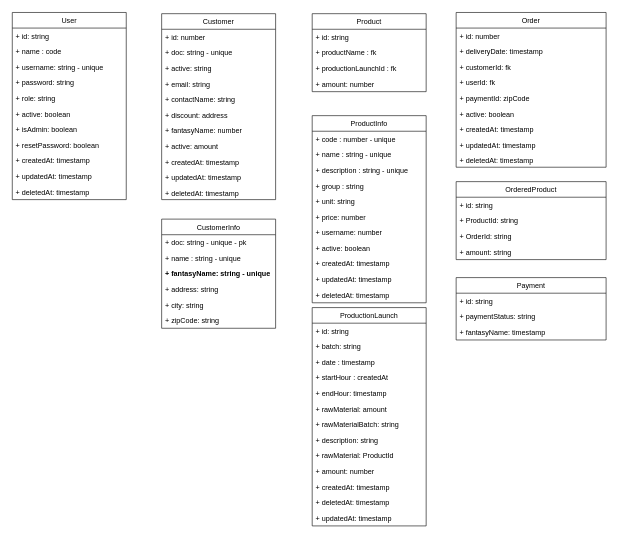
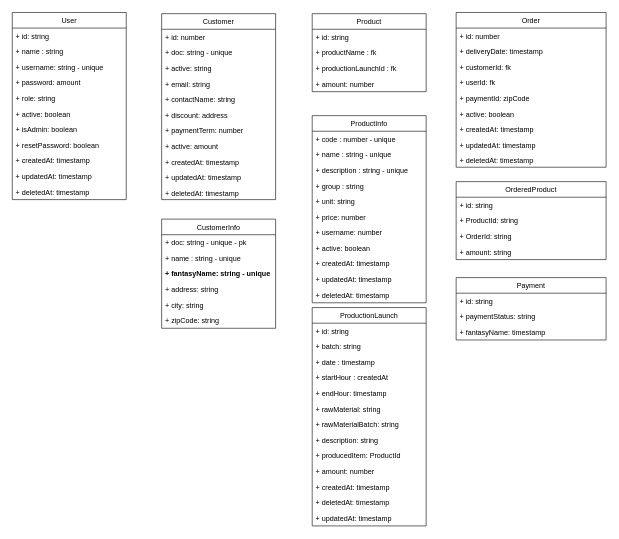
  <mxCell id="0" />
  <mxCell id="1" parent="0" />
  <mxCell id="2" value="User" style="swimlane;fontStyle=0;childLayout=stackLayout;horizontal=1;startSize=26;fillColor=none;horizontalStack=0;resizeParent=1;resizeParentMax=0;resizeLast=0;collapsible=1;marginBottom=0;" parent="1" vertex="1"><mxGeometry x="20" y="20" width="190" height="312" as="geometry"><mxRectangle x="50" y="58" width="70" height="30" as="alternateBounds" /></mxGeometry></mxCell>
  <mxCell id="3" value="+ id: string" style="text;strokeColor=none;fillColor=none;align=left;verticalAlign=top;spacingLeft=4;spacingRight=4;overflow=hidden;rotatable=0;points=[[0,0.5],[1,0.5]];portConstraint=eastwest;" parent="2" vertex="1"><mxGeometry y="26" width="190" height="26" as="geometry" /></mxCell>
- <mxCell id="4" value="+ name : code" style="text;strokeColor=none;fillColor=none;align=left;verticalAlign=top;spacingLeft=4;spacingRight=4;overflow=hidden;rotatable=0;points=[[0,0.5],[1,0.5]];portConstraint=eastwest;" parent="2" vertex="1"><mxGeometry y="52" width="190" height="26" as="geometry" /></mxCell>
+ <mxCell id="4" value="+ name : string" style="text;strokeColor=none;fillColor=none;align=left;verticalAlign=top;spacingLeft=4;spacingRight=4;overflow=hidden;rotatable=0;points=[[0,0.5],[1,0.5]];portConstraint=eastwest;" parent="2" vertex="1"><mxGeometry y="52" width="190" height="26" as="geometry" /></mxCell>
  <mxCell id="5" value="+ username: string - unique" style="text;strokeColor=none;fillColor=none;align=left;verticalAlign=top;spacingLeft=4;spacingRight=4;overflow=hidden;rotatable=0;points=[[0,0.5],[1,0.5]];portConstraint=eastwest;" parent="2" vertex="1"><mxGeometry y="78" width="190" height="26" as="geometry" /></mxCell>
- <mxCell id="6" value="+ password: string" style="text;strokeColor=none;fillColor=none;align=left;verticalAlign=top;spacingLeft=4;spacingRight=4;overflow=hidden;rotatable=0;points=[[0,0.5],[1,0.5]];portConstraint=eastwest;" parent="2" vertex="1"><mxGeometry y="104" width="190" height="26" as="geometry" /></mxCell>
+ <mxCell id="6" value="+ password: amount" style="text;strokeColor=none;fillColor=none;align=left;verticalAlign=top;spacingLeft=4;spacingRight=4;overflow=hidden;rotatable=0;points=[[0,0.5],[1,0.5]];portConstraint=eastwest;" parent="2" vertex="1"><mxGeometry y="104" width="190" height="26" as="geometry" /></mxCell>
  <mxCell id="7" value="+ role: string" style="text;strokeColor=none;fillColor=none;align=left;verticalAlign=top;spacingLeft=4;spacingRight=4;overflow=hidden;rotatable=0;points=[[0,0.5],[1,0.5]];portConstraint=eastwest;" parent="2" vertex="1"><mxGeometry y="130" width="190" height="26" as="geometry" /></mxCell>
  <mxCell id="8" value="+ active: boolean" style="text;strokeColor=none;fillColor=none;align=left;verticalAlign=top;spacingLeft=4;spacingRight=4;overflow=hidden;rotatable=0;points=[[0,0.5],[1,0.5]];portConstraint=eastwest;" parent="2" vertex="1"><mxGeometry y="156" width="190" height="26" as="geometry" /></mxCell>
  <mxCell id="9" value="+ isAdmin: boolean" style="text;strokeColor=none;fillColor=none;align=left;verticalAlign=top;spacingLeft=4;spacingRight=4;overflow=hidden;rotatable=0;points=[[0,0.5],[1,0.5]];portConstraint=eastwest;" parent="2" vertex="1"><mxGeometry y="182" width="190" height="26" as="geometry" /></mxCell>
  <mxCell id="10" value="+ resetPassword: boolean" style="text;strokeColor=none;fillColor=none;align=left;verticalAlign=top;spacingLeft=4;spacingRight=4;overflow=hidden;rotatable=0;points=[[0,0.5],[1,0.5]];portConstraint=eastwest;" parent="2" vertex="1"><mxGeometry y="208" width="190" height="26" as="geometry" /></mxCell>
  <mxCell id="11" value="+ createdAt: timestamp" style="text;strokeColor=none;fillColor=none;align=left;verticalAlign=top;spacingLeft=4;spacingRight=4;overflow=hidden;rotatable=0;points=[[0,0.5],[1,0.5]];portConstraint=eastwest;" parent="2" vertex="1"><mxGeometry y="234" width="190" height="26" as="geometry" /></mxCell>
  <mxCell id="12" value="+ updatedAt: timestamp" style="text;strokeColor=none;fillColor=none;align=left;verticalAlign=top;spacingLeft=4;spacingRight=4;overflow=hidden;rotatable=0;points=[[0,0.5],[1,0.5]];portConstraint=eastwest;" parent="2" vertex="1"><mxGeometry y="260" width="190" height="26" as="geometry" /></mxCell>
  <mxCell id="13" value="+ deletedAt: timestamp" style="text;strokeColor=none;fillColor=none;align=left;verticalAlign=top;spacingLeft=4;spacingRight=4;overflow=hidden;rotatable=0;points=[[0,0.5],[1,0.5]];portConstraint=eastwest;" parent="2" vertex="1"><mxGeometry y="286" width="190" height="26" as="geometry" /></mxCell>
  <mxCell id="14" value="Customer" style="swimlane;fontStyle=0;childLayout=stackLayout;horizontal=1;startSize=26;fillColor=none;horizontalStack=0;resizeParent=1;resizeParentMax=0;resizeLast=0;collapsible=1;marginBottom=0;" parent="1" vertex="1"><mxGeometry x="269" y="22" width="190" height="310" as="geometry"><mxRectangle x="280" y="60" width="90" height="30" as="alternateBounds" /></mxGeometry></mxCell>
  <mxCell id="15" value="+ id: number" style="text;strokeColor=none;fillColor=none;align=left;verticalAlign=top;spacingLeft=4;spacingRight=4;overflow=hidden;rotatable=0;points=[[0,0.5],[1,0.5]];portConstraint=eastwest;" parent="14" vertex="1"><mxGeometry y="26" width="190" height="26" as="geometry" /></mxCell>
  <mxCell id="16" value="+ doc: string - unique" style="text;strokeColor=none;fillColor=none;align=left;verticalAlign=top;spacingLeft=4;spacingRight=4;overflow=hidden;rotatable=0;points=[[0,0.5],[1,0.5]];portConstraint=eastwest;" parent="14" vertex="1"><mxGeometry y="52" width="190" height="26" as="geometry" /></mxCell>
  <mxCell id="17" value="+ active: string" style="text;strokeColor=none;fillColor=none;align=left;verticalAlign=top;spacingLeft=4;spacingRight=4;overflow=hidden;rotatable=0;points=[[0,0.5],[1,0.5]];portConstraint=eastwest;" parent="14" vertex="1"><mxGeometry y="78" width="190" height="26" as="geometry" /></mxCell>
  <mxCell id="18" value="+ email: string" style="text;strokeColor=none;fillColor=none;align=left;verticalAlign=top;spacingLeft=4;spacingRight=4;overflow=hidden;rotatable=0;points=[[0,0.5],[1,0.5]];portConstraint=eastwest;" parent="14" vertex="1"><mxGeometry y="104" width="190" height="26" as="geometry" /></mxCell>
  <mxCell id="19" value="+ contactName: string" style="text;strokeColor=none;fillColor=none;align=left;verticalAlign=top;spacingLeft=4;spacingRight=4;overflow=hidden;rotatable=0;points=[[0,0.5],[1,0.5]];portConstraint=eastwest;" parent="14" vertex="1"><mxGeometry y="130" width="190" height="26" as="geometry" /></mxCell>
  <mxCell id="20" value="+ discount: address" style="text;strokeColor=none;fillColor=none;align=left;verticalAlign=top;spacingLeft=4;spacingRight=4;overflow=hidden;rotatable=0;points=[[0,0.5],[1,0.5]];portConstraint=eastwest;" parent="14" vertex="1"><mxGeometry y="156" width="190" height="26" as="geometry" /></mxCell>
- <mxCell id="21" value="+ fantasyName: number" style="text;strokeColor=none;fillColor=none;align=left;verticalAlign=top;spacingLeft=4;spacingRight=4;overflow=hidden;rotatable=0;points=[[0,0.5],[1,0.5]];portConstraint=eastwest;" parent="14" vertex="1"><mxGeometry y="182" width="190" height="26" as="geometry" /></mxCell>
+ <mxCell id="21" value="+ paymentTerm: number" style="text;strokeColor=none;fillColor=none;align=left;verticalAlign=top;spacingLeft=4;spacingRight=4;overflow=hidden;rotatable=0;points=[[0,0.5],[1,0.5]];portConstraint=eastwest;" parent="14" vertex="1"><mxGeometry y="182" width="190" height="26" as="geometry" /></mxCell>
  <mxCell id="22" value="+ active: amount" style="text;strokeColor=none;fillColor=none;align=left;verticalAlign=top;spacingLeft=4;spacingRight=4;overflow=hidden;rotatable=0;points=[[0,0.5],[1,0.5]];portConstraint=eastwest;" parent="14" vertex="1"><mxGeometry y="208" width="190" height="26" as="geometry" /></mxCell>
  <mxCell id="23" value="+ createdAt: timestamp" style="text;strokeColor=none;fillColor=none;align=left;verticalAlign=top;spacingLeft=4;spacingRight=4;overflow=hidden;rotatable=0;points=[[0,0.5],[1,0.5]];portConstraint=eastwest;" parent="14" vertex="1"><mxGeometry y="234" width="190" height="26" as="geometry" /></mxCell>
  <mxCell id="24" value="+ updatedAt: timestamp" style="text;strokeColor=none;fillColor=none;align=left;verticalAlign=top;spacingLeft=4;spacingRight=4;overflow=hidden;rotatable=0;points=[[0,0.5],[1,0.5]];portConstraint=eastwest;" parent="14" vertex="1"><mxGeometry y="260" width="190" height="26" as="geometry" /></mxCell>
  <mxCell id="25" value="+ deletedAt: timestamp" style="text;strokeColor=none;fillColor=none;align=left;verticalAlign=top;spacingLeft=4;spacingRight=4;overflow=hidden;rotatable=0;points=[[0,0.5],[1,0.5]];portConstraint=eastwest;" parent="14" vertex="1"><mxGeometry y="286" width="190" height="24" as="geometry" /></mxCell>
  <mxCell id="26" value="Product" style="swimlane;fontStyle=0;childLayout=stackLayout;horizontal=1;startSize=26;fillColor=none;horizontalStack=0;resizeParent=1;resizeParentMax=0;resizeLast=0;collapsible=1;marginBottom=0;" parent="1" vertex="1"><mxGeometry x="520" y="22" width="190" height="130" as="geometry"><mxRectangle x="550" y="60" width="90" height="30" as="alternateBounds" /></mxGeometry></mxCell>
  <mxCell id="27" value="+ id: string" style="text;strokeColor=none;fillColor=none;align=left;verticalAlign=top;spacingLeft=4;spacingRight=4;overflow=hidden;rotatable=0;points=[[0,0.5],[1,0.5]];portConstraint=eastwest;" parent="26" vertex="1"><mxGeometry y="26" width="190" height="26" as="geometry" /></mxCell>
  <mxCell id="28" value="+ productName : fk" style="text;strokeColor=none;fillColor=none;align=left;verticalAlign=top;spacingLeft=4;spacingRight=4;overflow=hidden;rotatable=0;points=[[0,0.5],[1,0.5]];portConstraint=eastwest;" parent="26" vertex="1"><mxGeometry y="52" width="190" height="26" as="geometry" /></mxCell>
  <mxCell id="29" value="+ productionLaunchId : fk" style="text;strokeColor=none;fillColor=none;align=left;verticalAlign=top;spacingLeft=4;spacingRight=4;overflow=hidden;rotatable=0;points=[[0,0.5],[1,0.5]];portConstraint=eastwest;" parent="26" vertex="1"><mxGeometry y="78" width="190" height="26" as="geometry" /></mxCell>
  <mxCell id="30" value="+ amount: number" style="text;strokeColor=none;fillColor=none;align=left;verticalAlign=top;spacingLeft=4;spacingRight=4;overflow=hidden;rotatable=0;points=[[0,0.5],[1,0.5]];portConstraint=eastwest;" parent="26" vertex="1"><mxGeometry y="104" width="190" height="26" as="geometry" /></mxCell>
  <mxCell id="31" value="Order" style="swimlane;fontStyle=0;childLayout=stackLayout;horizontal=1;startSize=26;fillColor=none;horizontalStack=0;resizeParent=1;resizeParentMax=0;resizeLast=0;collapsible=1;marginBottom=0;" parent="1" vertex="1"><mxGeometry x="760" y="20" width="250" height="258" as="geometry"><mxRectangle x="800" y="60" width="90" height="30" as="alternateBounds" /></mxGeometry></mxCell>
  <mxCell id="32" value="+ id: number" style="text;strokeColor=none;fillColor=none;align=left;verticalAlign=top;spacingLeft=4;spacingRight=4;overflow=hidden;rotatable=0;points=[[0,0.5],[1,0.5]];portConstraint=eastwest;" parent="31" vertex="1"><mxGeometry y="26" width="250" height="26" as="geometry" /></mxCell>
  <mxCell id="33" value="+ deliveryDate: timestamp" style="text;strokeColor=none;fillColor=none;align=left;verticalAlign=top;spacingLeft=4;spacingRight=4;overflow=hidden;rotatable=0;points=[[0,0.5],[1,0.5]];portConstraint=eastwest;" parent="31" vertex="1"><mxGeometry y="52" width="250" height="26" as="geometry" /></mxCell>
  <mxCell id="34" value="+ customerId: fk" style="text;strokeColor=none;fillColor=none;align=left;verticalAlign=top;spacingLeft=4;spacingRight=4;overflow=hidden;rotatable=0;points=[[0,0.5],[1,0.5]];portConstraint=eastwest;" parent="31" vertex="1"><mxGeometry y="78" width="250" height="26" as="geometry" /></mxCell>
  <mxCell id="35" value="+ userId: fk" style="text;strokeColor=none;fillColor=none;align=left;verticalAlign=top;spacingLeft=4;spacingRight=4;overflow=hidden;rotatable=0;points=[[0,0.5],[1,0.5]];portConstraint=eastwest;" parent="31" vertex="1"><mxGeometry y="104" width="250" height="26" as="geometry" /></mxCell>
  <mxCell id="36" value="+ paymentId: zipCode" style="text;strokeColor=none;fillColor=none;align=left;verticalAlign=top;spacingLeft=4;spacingRight=4;overflow=hidden;rotatable=0;points=[[0,0.5],[1,0.5]];portConstraint=eastwest;" parent="31" vertex="1"><mxGeometry y="130" width="250" height="26" as="geometry" /></mxCell>
  <mxCell id="37" value="+ active: boolean" style="text;strokeColor=none;fillColor=none;align=left;verticalAlign=top;spacingLeft=4;spacingRight=4;overflow=hidden;rotatable=0;points=[[0,0.5],[1,0.5]];portConstraint=eastwest;" parent="31" vertex="1"><mxGeometry y="156" width="250" height="26" as="geometry" /></mxCell>
  <mxCell id="38" value="+ createdAt: timestamp" style="text;strokeColor=none;fillColor=none;align=left;verticalAlign=top;spacingLeft=4;spacingRight=4;overflow=hidden;rotatable=0;points=[[0,0.5],[1,0.5]];portConstraint=eastwest;" parent="31" vertex="1"><mxGeometry y="182" width="250" height="26" as="geometry" /></mxCell>
  <mxCell id="39" value="+ updatedAt: timestamp" style="text;strokeColor=none;fillColor=none;align=left;verticalAlign=top;spacingLeft=4;spacingRight=4;overflow=hidden;rotatable=0;points=[[0,0.5],[1,0.5]];portConstraint=eastwest;" parent="31" vertex="1"><mxGeometry y="208" width="250" height="26" as="geometry" /></mxCell>
  <mxCell id="40" value="+ deletedAt: timestamp" style="text;strokeColor=none;fillColor=none;align=left;verticalAlign=top;spacingLeft=4;spacingRight=4;overflow=hidden;rotatable=0;points=[[0,0.5],[1,0.5]];portConstraint=eastwest;" parent="31" vertex="1"><mxGeometry y="234" width="250" height="24" as="geometry" /></mxCell>
  <mxCell id="41" value="ProductionLaunch" style="swimlane;fontStyle=0;childLayout=stackLayout;horizontal=1;startSize=26;fillColor=none;horizontalStack=0;resizeParent=1;resizeParentMax=0;resizeLast=0;collapsible=1;marginBottom=0;" parent="1" vertex="1"><mxGeometry x="520" y="512" width="190" height="364" as="geometry"><mxRectangle x="550" y="630" width="190" height="30" as="alternateBounds" /></mxGeometry></mxCell>
  <mxCell id="42" value="+ id: string" style="text;strokeColor=none;fillColor=none;align=left;verticalAlign=top;spacingLeft=4;spacingRight=4;overflow=hidden;rotatable=0;points=[[0,0.5],[1,0.5]];portConstraint=eastwest;" parent="41" vertex="1"><mxGeometry y="26" width="190" height="26" as="geometry" /></mxCell>
  <mxCell id="43" value="+ batch: string" style="text;strokeColor=none;fillColor=none;align=left;verticalAlign=top;spacingLeft=4;spacingRight=4;overflow=hidden;rotatable=0;points=[[0,0.5],[1,0.5]];portConstraint=eastwest;" parent="41" vertex="1"><mxGeometry y="52" width="190" height="26" as="geometry" /></mxCell>
  <mxCell id="44" value="+ date : timestamp " style="text;strokeColor=none;fillColor=none;align=left;verticalAlign=top;spacingLeft=4;spacingRight=4;overflow=hidden;rotatable=0;points=[[0,0.5],[1,0.5]];portConstraint=eastwest;" parent="41" vertex="1"><mxGeometry y="78" width="190" height="26" as="geometry" /></mxCell>
  <mxCell id="45" value="+ startHour : createdAt" style="text;strokeColor=none;fillColor=none;align=left;verticalAlign=top;spacingLeft=4;spacingRight=4;overflow=hidden;rotatable=0;points=[[0,0.5],[1,0.5]];portConstraint=eastwest;" parent="41" vertex="1"><mxGeometry y="104" width="190" height="26" as="geometry" /></mxCell>
  <mxCell id="46" value="+ endHour: timestamp" style="text;strokeColor=none;fillColor=none;align=left;verticalAlign=top;spacingLeft=4;spacingRight=4;overflow=hidden;rotatable=0;points=[[0,0.5],[1,0.5]];portConstraint=eastwest;" parent="41" vertex="1"><mxGeometry y="130" width="190" height="26" as="geometry" /></mxCell>
- <mxCell id="47" value="+ rawMaterial: amount" style="text;strokeColor=none;fillColor=none;align=left;verticalAlign=top;spacingLeft=4;spacingRight=4;overflow=hidden;rotatable=0;points=[[0,0.5],[1,0.5]];portConstraint=eastwest;" parent="41" vertex="1"><mxGeometry y="156" width="190" height="26" as="geometry" /></mxCell>
+ <mxCell id="47" value="+ rawMaterial: string" style="text;strokeColor=none;fillColor=none;align=left;verticalAlign=top;spacingLeft=4;spacingRight=4;overflow=hidden;rotatable=0;points=[[0,0.5],[1,0.5]];portConstraint=eastwest;" parent="41" vertex="1"><mxGeometry y="156" width="190" height="26" as="geometry" /></mxCell>
  <mxCell id="48" value="+ rawMaterialBatch: string" style="text;strokeColor=none;fillColor=none;align=left;verticalAlign=top;spacingLeft=4;spacingRight=4;overflow=hidden;rotatable=0;points=[[0,0.5],[1,0.5]];portConstraint=eastwest;" parent="41" vertex="1"><mxGeometry y="182" width="190" height="26" as="geometry" /></mxCell>
  <mxCell id="49" value="+ description: string" style="text;strokeColor=none;fillColor=none;align=left;verticalAlign=top;spacingLeft=4;spacingRight=4;overflow=hidden;rotatable=0;points=[[0,0.5],[1,0.5]];portConstraint=eastwest;" parent="41" vertex="1"><mxGeometry y="208" width="190" height="26" as="geometry" /></mxCell>
- <mxCell id="50" value="+ rawMaterial: ProductId" style="text;strokeColor=none;fillColor=none;align=left;verticalAlign=top;spacingLeft=4;spacingRight=4;overflow=hidden;rotatable=0;points=[[0,0.5],[1,0.5]];portConstraint=eastwest;" parent="41" vertex="1"><mxGeometry y="234" width="190" height="26" as="geometry" /></mxCell>
+ <mxCell id="50" value="+ producedItem: ProductId" style="text;strokeColor=none;fillColor=none;align=left;verticalAlign=top;spacingLeft=4;spacingRight=4;overflow=hidden;rotatable=0;points=[[0,0.5],[1,0.5]];portConstraint=eastwest;" parent="41" vertex="1"><mxGeometry y="234" width="190" height="26" as="geometry" /></mxCell>
  <mxCell id="51" value="+ amount: number" style="text;strokeColor=none;fillColor=none;align=left;verticalAlign=top;spacingLeft=4;spacingRight=4;overflow=hidden;rotatable=0;points=[[0,0.5],[1,0.5]];portConstraint=eastwest;" parent="41" vertex="1"><mxGeometry y="260" width="190" height="26" as="geometry" /></mxCell>
  <mxCell id="52" value="+ createdAt: timestamp" style="text;strokeColor=none;fillColor=none;align=left;verticalAlign=top;spacingLeft=4;spacingRight=4;overflow=hidden;rotatable=0;points=[[0,0.5],[1,0.5]];portConstraint=eastwest;" parent="41" vertex="1"><mxGeometry y="286" width="190" height="26" as="geometry" /></mxCell>
  <mxCell id="53" value="+ deletedAt: timestamp" style="text;strokeColor=none;fillColor=none;align=left;verticalAlign=top;spacingLeft=4;spacingRight=4;overflow=hidden;rotatable=0;points=[[0,0.5],[1,0.5]];portConstraint=eastwest;" parent="41" vertex="1"><mxGeometry y="312" width="190" height="26" as="geometry" /></mxCell>
  <mxCell id="54" value="+ updatedAt: timestamp" style="text;strokeColor=none;fillColor=none;align=left;verticalAlign=top;spacingLeft=4;spacingRight=4;overflow=hidden;rotatable=0;points=[[0,0.5],[1,0.5]];portConstraint=eastwest;" parent="41" vertex="1"><mxGeometry y="338" width="190" height="26" as="geometry" /></mxCell>
  <mxCell id="55" value="CustomerInfo" style="swimlane;fontStyle=0;childLayout=stackLayout;horizontal=1;startSize=26;fillColor=none;horizontalStack=0;resizeParent=1;resizeParentMax=0;resizeLast=0;collapsible=1;marginBottom=0;" parent="1" vertex="1"><mxGeometry x="269" y="364.5" width="190" height="182" as="geometry"><mxRectangle x="280" y="60" width="90" height="30" as="alternateBounds" /></mxGeometry></mxCell>
  <mxCell id="56" value="+ doc: string - unique - pk" style="text;strokeColor=none;fillColor=none;align=left;verticalAlign=top;spacingLeft=4;spacingRight=4;overflow=hidden;rotatable=0;points=[[0,0.5],[1,0.5]];portConstraint=eastwest;" parent="55" vertex="1"><mxGeometry y="26" width="190" height="26" as="geometry" /></mxCell>
  <mxCell id="57" value="+ name : string - unique" style="text;strokeColor=none;fillColor=none;align=left;verticalAlign=top;spacingLeft=4;spacingRight=4;overflow=hidden;rotatable=0;points=[[0,0.5],[1,0.5]];portConstraint=eastwest;" parent="55" vertex="1"><mxGeometry y="52" width="190" height="26" as="geometry" /></mxCell>
  <mxCell id="58" value="+ fantasyName: string - unique" style="text;strokeColor=none;fillColor=none;align=left;verticalAlign=top;spacingLeft=4;spacingRight=4;overflow=hidden;rotatable=0;points=[[0,0.5],[1,0.5]];portConstraint=eastwest;fontStyle=1" parent="55" vertex="1"><mxGeometry y="78" width="190" height="26" as="geometry" /></mxCell>
  <mxCell id="59" value="+ address: string" style="text;strokeColor=none;fillColor=none;align=left;verticalAlign=top;spacingLeft=4;spacingRight=4;overflow=hidden;rotatable=0;points=[[0,0.5],[1,0.5]];portConstraint=eastwest;" parent="55" vertex="1"><mxGeometry y="104" width="190" height="26" as="geometry" /></mxCell>
  <mxCell id="60" value="+ city: string" style="text;strokeColor=none;fillColor=none;align=left;verticalAlign=top;spacingLeft=4;spacingRight=4;overflow=hidden;rotatable=0;points=[[0,0.5],[1,0.5]];portConstraint=eastwest;" parent="55" vertex="1"><mxGeometry y="130" width="190" height="26" as="geometry" /></mxCell>
  <mxCell id="61" value="+ zipCode: string" style="text;strokeColor=none;fillColor=none;align=left;verticalAlign=top;spacingLeft=4;spacingRight=4;overflow=hidden;rotatable=0;points=[[0,0.5],[1,0.5]];portConstraint=eastwest;" parent="55" vertex="1"><mxGeometry y="156" width="190" height="26" as="geometry" /></mxCell>
  <mxCell id="62" value="Payment" style="swimlane;fontStyle=0;childLayout=stackLayout;horizontal=1;startSize=26;fillColor=none;horizontalStack=0;resizeParent=1;resizeParentMax=0;resizeLast=0;collapsible=1;marginBottom=0;" parent="1" vertex="1"><mxGeometry x="760" y="462" width="250" height="104" as="geometry"><mxRectangle x="800" y="60" width="90" height="30" as="alternateBounds" /></mxGeometry></mxCell>
  <mxCell id="63" value="+ id: string" style="text;strokeColor=none;fillColor=none;align=left;verticalAlign=top;spacingLeft=4;spacingRight=4;overflow=hidden;rotatable=0;points=[[0,0.5],[1,0.5]];portConstraint=eastwest;" parent="62" vertex="1"><mxGeometry y="26" width="250" height="26" as="geometry" /></mxCell>
  <mxCell id="64" value="+ paymentStatus: string" style="text;strokeColor=none;fillColor=none;align=left;verticalAlign=top;spacingLeft=4;spacingRight=4;overflow=hidden;rotatable=0;points=[[0,0.5],[1,0.5]];portConstraint=eastwest;" parent="62" vertex="1"><mxGeometry y="52" width="250" height="26" as="geometry" /></mxCell>
  <mxCell id="65" value="+ fantasyName: timestamp" style="text;strokeColor=none;fillColor=none;align=left;verticalAlign=top;spacingLeft=4;spacingRight=4;overflow=hidden;rotatable=0;points=[[0,0.5],[1,0.5]];portConstraint=eastwest;" parent="62" vertex="1"><mxGeometry y="78" width="250" height="26" as="geometry" /></mxCell>
  <mxCell id="66" value="OrderedProduct" style="swimlane;fontStyle=0;childLayout=stackLayout;horizontal=1;startSize=26;fillColor=none;horizontalStack=0;resizeParent=1;resizeParentMax=0;resizeLast=0;collapsible=1;marginBottom=0;" parent="1" vertex="1"><mxGeometry x="760" y="302" width="250" height="130" as="geometry"><mxRectangle x="800" y="60" width="90" height="30" as="alternateBounds" /></mxGeometry></mxCell>
  <mxCell id="67" value="+ id: string" style="text;strokeColor=none;fillColor=none;align=left;verticalAlign=top;spacingLeft=4;spacingRight=4;overflow=hidden;rotatable=0;points=[[0,0.5],[1,0.5]];portConstraint=eastwest;" parent="66" vertex="1"><mxGeometry y="26" width="250" height="26" as="geometry" /></mxCell>
  <mxCell id="68" value="+ ProductId: string" style="text;strokeColor=none;fillColor=none;align=left;verticalAlign=top;spacingLeft=4;spacingRight=4;overflow=hidden;rotatable=0;points=[[0,0.5],[1,0.5]];portConstraint=eastwest;" parent="66" vertex="1"><mxGeometry y="52" width="250" height="26" as="geometry" /></mxCell>
  <mxCell id="69" value="+ OrderId: string" style="text;strokeColor=none;fillColor=none;align=left;verticalAlign=top;spacingLeft=4;spacingRight=4;overflow=hidden;rotatable=0;points=[[0,0.5],[1,0.5]];portConstraint=eastwest;" parent="66" vertex="1"><mxGeometry y="78" width="250" height="26" as="geometry" /></mxCell>
  <mxCell id="70" value="+ amount: string" style="text;strokeColor=none;fillColor=none;align=left;verticalAlign=top;spacingLeft=4;spacingRight=4;overflow=hidden;rotatable=0;points=[[0,0.5],[1,0.5]];portConstraint=eastwest;" parent="66" vertex="1"><mxGeometry y="104" width="250" height="26" as="geometry" /></mxCell>
  <mxCell id="71" value="ProductInfo" style="swimlane;fontStyle=0;childLayout=stackLayout;horizontal=1;startSize=26;fillColor=none;horizontalStack=0;resizeParent=1;resizeParentMax=0;resizeLast=0;collapsible=1;marginBottom=0;" parent="1" vertex="1"><mxGeometry x="520" y="192" width="190" height="312" as="geometry"><mxRectangle x="550" y="60" width="90" height="30" as="alternateBounds" /></mxGeometry></mxCell>
  <mxCell id="72" value="+ code : number - unique" style="text;strokeColor=none;fillColor=none;align=left;verticalAlign=top;spacingLeft=4;spacingRight=4;overflow=hidden;rotatable=0;points=[[0,0.5],[1,0.5]];portConstraint=eastwest;" parent="71" vertex="1"><mxGeometry y="26" width="190" height="26" as="geometry" /></mxCell>
  <mxCell id="73" value="+ name : string - unique" style="text;strokeColor=none;fillColor=none;align=left;verticalAlign=top;spacingLeft=4;spacingRight=4;overflow=hidden;rotatable=0;points=[[0,0.5],[1,0.5]];portConstraint=eastwest;" parent="71" vertex="1"><mxGeometry y="52" width="190" height="26" as="geometry" /></mxCell>
  <mxCell id="74" value="+ description : string - unique" style="text;strokeColor=none;fillColor=none;align=left;verticalAlign=top;spacingLeft=4;spacingRight=4;overflow=hidden;rotatable=0;points=[[0,0.5],[1,0.5]];portConstraint=eastwest;" parent="71" vertex="1"><mxGeometry y="78" width="190" height="26" as="geometry" /></mxCell>
  <mxCell id="75" value="+ group : string" style="text;strokeColor=none;fillColor=none;align=left;verticalAlign=top;spacingLeft=4;spacingRight=4;overflow=hidden;rotatable=0;points=[[0,0.5],[1,0.5]];portConstraint=eastwest;" parent="71" vertex="1"><mxGeometry y="104" width="190" height="26" as="geometry" /></mxCell>
  <mxCell id="76" value="+ unit: string" style="text;strokeColor=none;fillColor=none;align=left;verticalAlign=top;spacingLeft=4;spacingRight=4;overflow=hidden;rotatable=0;points=[[0,0.5],[1,0.5]];portConstraint=eastwest;" parent="71" vertex="1"><mxGeometry y="130" width="190" height="26" as="geometry" /></mxCell>
  <mxCell id="77" value="+ price: number" style="text;strokeColor=none;fillColor=none;align=left;verticalAlign=top;spacingLeft=4;spacingRight=4;overflow=hidden;rotatable=0;points=[[0,0.5],[1,0.5]];portConstraint=eastwest;" parent="71" vertex="1"><mxGeometry y="156" width="190" height="26" as="geometry" /></mxCell>
  <mxCell id="78" value="+ username: number" style="text;strokeColor=none;fillColor=none;align=left;verticalAlign=top;spacingLeft=4;spacingRight=4;overflow=hidden;rotatable=0;points=[[0,0.5],[1,0.5]];portConstraint=eastwest;" parent="71" vertex="1"><mxGeometry y="182" width="190" height="26" as="geometry" /></mxCell>
  <mxCell id="79" value="+ active: boolean" style="text;strokeColor=none;fillColor=none;align=left;verticalAlign=top;spacingLeft=4;spacingRight=4;overflow=hidden;rotatable=0;points=[[0,0.5],[1,0.5]];portConstraint=eastwest;" parent="71" vertex="1"><mxGeometry y="208" width="190" height="26" as="geometry" /></mxCell>
  <mxCell id="80" value="+ createdAt: timestamp" style="text;strokeColor=none;fillColor=none;align=left;verticalAlign=top;spacingLeft=4;spacingRight=4;overflow=hidden;rotatable=0;points=[[0,0.5],[1,0.5]];portConstraint=eastwest;" parent="71" vertex="1"><mxGeometry y="234" width="190" height="26" as="geometry" /></mxCell>
  <mxCell id="81" value="+ updatedAt: timestamp" style="text;strokeColor=none;fillColor=none;align=left;verticalAlign=top;spacingLeft=4;spacingRight=4;overflow=hidden;rotatable=0;points=[[0,0.5],[1,0.5]];portConstraint=eastwest;" parent="71" vertex="1"><mxGeometry y="260" width="190" height="26" as="geometry" /></mxCell>
  <mxCell id="82" value="+ deletedAt: timestamp" style="text;strokeColor=none;fillColor=none;align=left;verticalAlign=top;spacingLeft=4;spacingRight=4;overflow=hidden;rotatable=0;points=[[0,0.5],[1,0.5]];portConstraint=eastwest;" parent="71" vertex="1"><mxGeometry y="286" width="190" height="26" as="geometry" /></mxCell>
